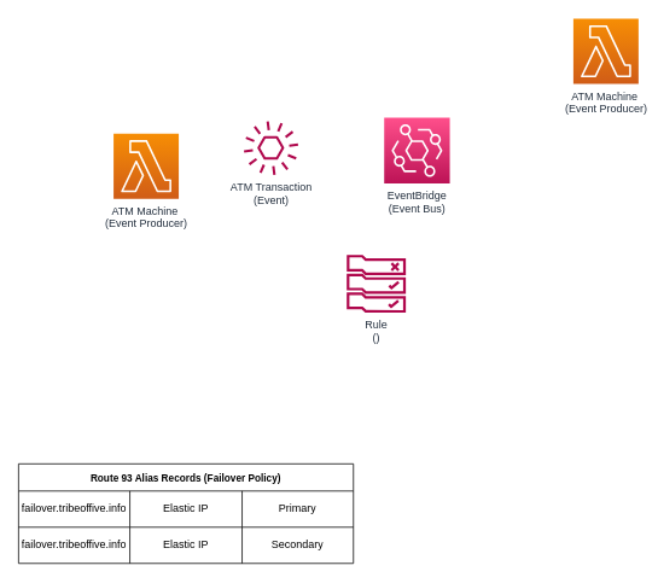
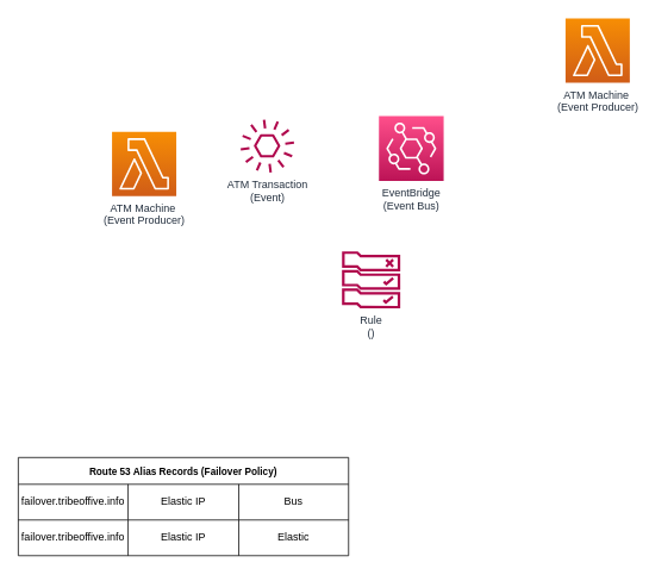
  <mxCell id="0" />
  <mxCell id="1" parent="0" />
- <mxCell id="2" value="Route 93 Alias Records (Failover Policy)" style="shape=table;startSize=30;container=1;collapsible=0;childLayout=tableLayout;fontStyle=1;align=center;fontFamily=Helvetica;fontSize=11;fontColor=#000000;" parent="1" vertex="1"><mxGeometry x="20" y="512" width="370" height="110" as="geometry" /></mxCell>
+ <mxCell id="2" value="Route 53 Alias Records (Failover Policy)" style="shape=table;startSize=30;container=1;collapsible=0;childLayout=tableLayout;fontStyle=1;align=center;fontFamily=Helvetica;fontSize=11;fontColor=#000000;" parent="1" vertex="1"><mxGeometry x="20" y="512" width="370" height="110" as="geometry" /></mxCell>
  <mxCell id="3" value="" style="shape=tableRow;horizontal=0;startSize=0;swimlaneHead=0;swimlaneBody=0;top=0;left=0;bottom=0;right=0;collapsible=0;dropTarget=0;fillColor=none;points=[[0,0.5],[1,0.5]];portConstraint=eastwest;fontFamily=Helvetica;fontSize=11;fontColor=#009900;" parent="2" vertex="1"><mxGeometry y="30" width="370" height="40" as="geometry" /></mxCell>
  <mxCell id="4" value="&lt;font style=&quot;font-size: 12px;&quot; color=&quot;#000000&quot;&gt;failover.tribeoffive.info&lt;/font&gt;" style="shape=partialRectangle;html=1;whiteSpace=wrap;connectable=0;fillColor=none;top=0;left=0;bottom=0;right=0;overflow=hidden;fontFamily=Helvetica;fontSize=11;fontColor=#009900;" parent="3" vertex="1"><mxGeometry width="123" height="40" as="geometry"><mxRectangle width="123" height="40" as="alternateBounds" /></mxGeometry></mxCell>
  <mxCell id="5" value="&lt;span style=&quot;color: rgb(0, 0, 0); font-size: 12px;&quot;&gt;Elastic IP&lt;/span&gt;" style="shape=partialRectangle;html=1;whiteSpace=wrap;connectable=0;fillColor=none;top=0;left=0;bottom=0;right=0;overflow=hidden;fontFamily=Helvetica;fontSize=11;fontColor=#009900;" parent="3" vertex="1"><mxGeometry x="123" width="124" height="40" as="geometry"><mxRectangle width="124" height="40" as="alternateBounds" /></mxGeometry></mxCell>
- <mxCell id="6" value="&lt;span style=&quot;color: rgb(0, 0, 0); font-size: 12px;&quot;&gt;Primary&lt;/span&gt;" style="shape=partialRectangle;html=1;whiteSpace=wrap;connectable=0;fillColor=none;top=0;left=0;bottom=0;right=0;overflow=hidden;fontFamily=Helvetica;fontSize=11;fontColor=#009900;" parent="3" vertex="1"><mxGeometry x="247" width="123" height="40" as="geometry"><mxRectangle width="123" height="40" as="alternateBounds" /></mxGeometry></mxCell>
+ <mxCell id="6" value="&lt;span style=&quot;color: rgb(0, 0, 0); font-size: 12px;&quot;&gt;Bus&lt;/span&gt;" style="shape=partialRectangle;html=1;whiteSpace=wrap;connectable=0;fillColor=none;top=0;left=0;bottom=0;right=0;overflow=hidden;fontFamily=Helvetica;fontSize=11;fontColor=#009900;" parent="3" vertex="1"><mxGeometry x="247" width="123" height="40" as="geometry"><mxRectangle width="123" height="40" as="alternateBounds" /></mxGeometry></mxCell>
  <mxCell id="7" value="" style="shape=tableRow;horizontal=0;startSize=0;swimlaneHead=0;swimlaneBody=0;top=0;left=0;bottom=0;right=0;collapsible=0;dropTarget=0;fillColor=none;points=[[0,0.5],[1,0.5]];portConstraint=eastwest;fontFamily=Helvetica;fontSize=11;fontColor=#009900;" parent="2" vertex="1"><mxGeometry y="70" width="370" height="40" as="geometry" /></mxCell>
  <mxCell id="8" value="&lt;span style=&quot;color: rgb(0, 0, 0); font-size: 12px;&quot;&gt;failover.tribeoffive.info&lt;/span&gt;" style="shape=partialRectangle;html=1;whiteSpace=wrap;connectable=0;fillColor=none;top=0;left=0;bottom=0;right=0;overflow=hidden;fontFamily=Helvetica;fontSize=11;fontColor=#009900;" parent="7" vertex="1"><mxGeometry width="123" height="40" as="geometry"><mxRectangle width="123" height="40" as="alternateBounds" /></mxGeometry></mxCell>
  <mxCell id="9" value="&lt;span style=&quot;color: rgb(0, 0, 0); font-size: 12px;&quot;&gt;Elastic IP&lt;/span&gt;" style="shape=partialRectangle;html=1;whiteSpace=wrap;connectable=0;fillColor=none;top=0;left=0;bottom=0;right=0;overflow=hidden;fontFamily=Helvetica;fontSize=11;fontColor=#009900;" parent="7" vertex="1"><mxGeometry x="123" width="124" height="40" as="geometry"><mxRectangle width="124" height="40" as="alternateBounds" /></mxGeometry></mxCell>
- <mxCell id="10" value="&lt;font color=&quot;#000000&quot;&gt;&lt;span style=&quot;font-size: 12px;&quot;&gt;Secondary&lt;/span&gt;&lt;/font&gt;" style="shape=partialRectangle;html=1;whiteSpace=wrap;connectable=0;fillColor=none;top=0;left=0;bottom=0;right=0;overflow=hidden;fontFamily=Helvetica;fontSize=11;fontColor=#009900;" parent="7" vertex="1"><mxGeometry x="247" width="123" height="40" as="geometry"><mxRectangle width="123" height="40" as="alternateBounds" /></mxGeometry></mxCell>
+ <mxCell id="10" value="&lt;font color=&quot;#000000&quot;&gt;&lt;span style=&quot;font-size: 12px;&quot;&gt;Elastic&lt;/span&gt;&lt;/font&gt;" style="shape=partialRectangle;html=1;whiteSpace=wrap;connectable=0;fillColor=none;top=0;left=0;bottom=0;right=0;overflow=hidden;fontFamily=Helvetica;fontSize=11;fontColor=#009900;" parent="7" vertex="1"><mxGeometry x="247" width="123" height="40" as="geometry"><mxRectangle width="123" height="40" as="alternateBounds" /></mxGeometry></mxCell>
  <mxCell id="11" value="EventBridge&lt;br&gt;(Event Bus)" style="sketch=0;points=[[0,0,0],[0.25,0,0],[0.5,0,0],[0.75,0,0],[1,0,0],[0,1,0],[0.25,1,0],[0.5,1,0],[0.75,1,0],[1,1,0],[0,0.25,0],[0,0.5,0],[0,0.75,0],[1,0.25,0],[1,0.5,0],[1,0.75,0]];outlineConnect=0;fontColor=#232F3E;gradientColor=#FF4F8B;gradientDirection=north;fillColor=#BC1356;strokeColor=#ffffff;dashed=0;verticalLabelPosition=bottom;verticalAlign=top;align=center;html=1;fontSize=12;fontStyle=0;aspect=fixed;shape=mxgraph.aws4.resourceIcon;resIcon=mxgraph.aws4.eventbridge;" vertex="1" parent="1"><mxGeometry x="424" y="129.5" width="72.5" height="72.5" as="geometry" /></mxCell>
  <mxCell id="12" value="ATM Transaction&lt;br&gt;(Event)" style="sketch=0;outlineConnect=0;fontColor=#232F3E;gradientColor=none;fillColor=#B0084D;strokeColor=none;dashed=0;verticalLabelPosition=bottom;verticalAlign=top;align=center;html=1;fontSize=12;fontStyle=0;aspect=fixed;pointerEvents=1;shape=mxgraph.aws4.event;" vertex="1" parent="1"><mxGeometry x="269" y="133" width="60" height="60" as="geometry" /></mxCell>
  <mxCell id="13" value="Rule&lt;br&gt;()" style="sketch=0;outlineConnect=0;fontColor=#232F3E;gradientColor=none;fillColor=#B0084D;strokeColor=none;dashed=0;verticalLabelPosition=bottom;verticalAlign=top;align=center;html=1;fontSize=12;fontStyle=0;aspect=fixed;pointerEvents=1;shape=mxgraph.aws4.rule_2;" vertex="1" parent="1"><mxGeometry x="382.41" y="281" width="65.68" height="64" as="geometry" /></mxCell>
  <mxCell id="14" value="ATM Machine&amp;nbsp;&lt;br&gt;(Event Producer)" style="sketch=0;points=[[0,0,0],[0.25,0,0],[0.5,0,0],[0.75,0,0],[1,0,0],[0,1,0],[0.25,1,0],[0.5,1,0],[0.75,1,0],[1,1,0],[0,0.25,0],[0,0.5,0],[0,0.75,0],[1,0.25,0],[1,0.5,0],[1,0.75,0]];outlineConnect=0;fontColor=#232F3E;gradientColor=#F78E04;gradientDirection=north;fillColor=#D05C17;strokeColor=#ffffff;dashed=0;verticalLabelPosition=bottom;verticalAlign=top;align=center;html=1;fontSize=12;fontStyle=0;aspect=fixed;shape=mxgraph.aws4.resourceIcon;resIcon=mxgraph.aws4.lambda;" vertex="1" parent="1"><mxGeometry x="125" y="147" width="72" height="72" as="geometry" /></mxCell>
  <mxCell id="15" value="ATM Machine&amp;nbsp;&lt;br&gt;(Event Producer)" style="sketch=0;points=[[0,0,0],[0.25,0,0],[0.5,0,0],[0.75,0,0],[1,0,0],[0,1,0],[0.25,1,0],[0.5,1,0],[0.75,1,0],[1,1,0],[0,0.25,0],[0,0.5,0],[0,0.75,0],[1,0.25,0],[1,0.5,0],[1,0.75,0]];outlineConnect=0;fontColor=#232F3E;gradientColor=#F78E04;gradientDirection=north;fillColor=#D05C17;strokeColor=#ffffff;dashed=0;verticalLabelPosition=bottom;verticalAlign=top;align=center;html=1;fontSize=12;fontStyle=0;aspect=fixed;shape=mxgraph.aws4.resourceIcon;resIcon=mxgraph.aws4.lambda;" vertex="1" parent="1"><mxGeometry x="633" y="20" width="72" height="72" as="geometry" /></mxCell>
